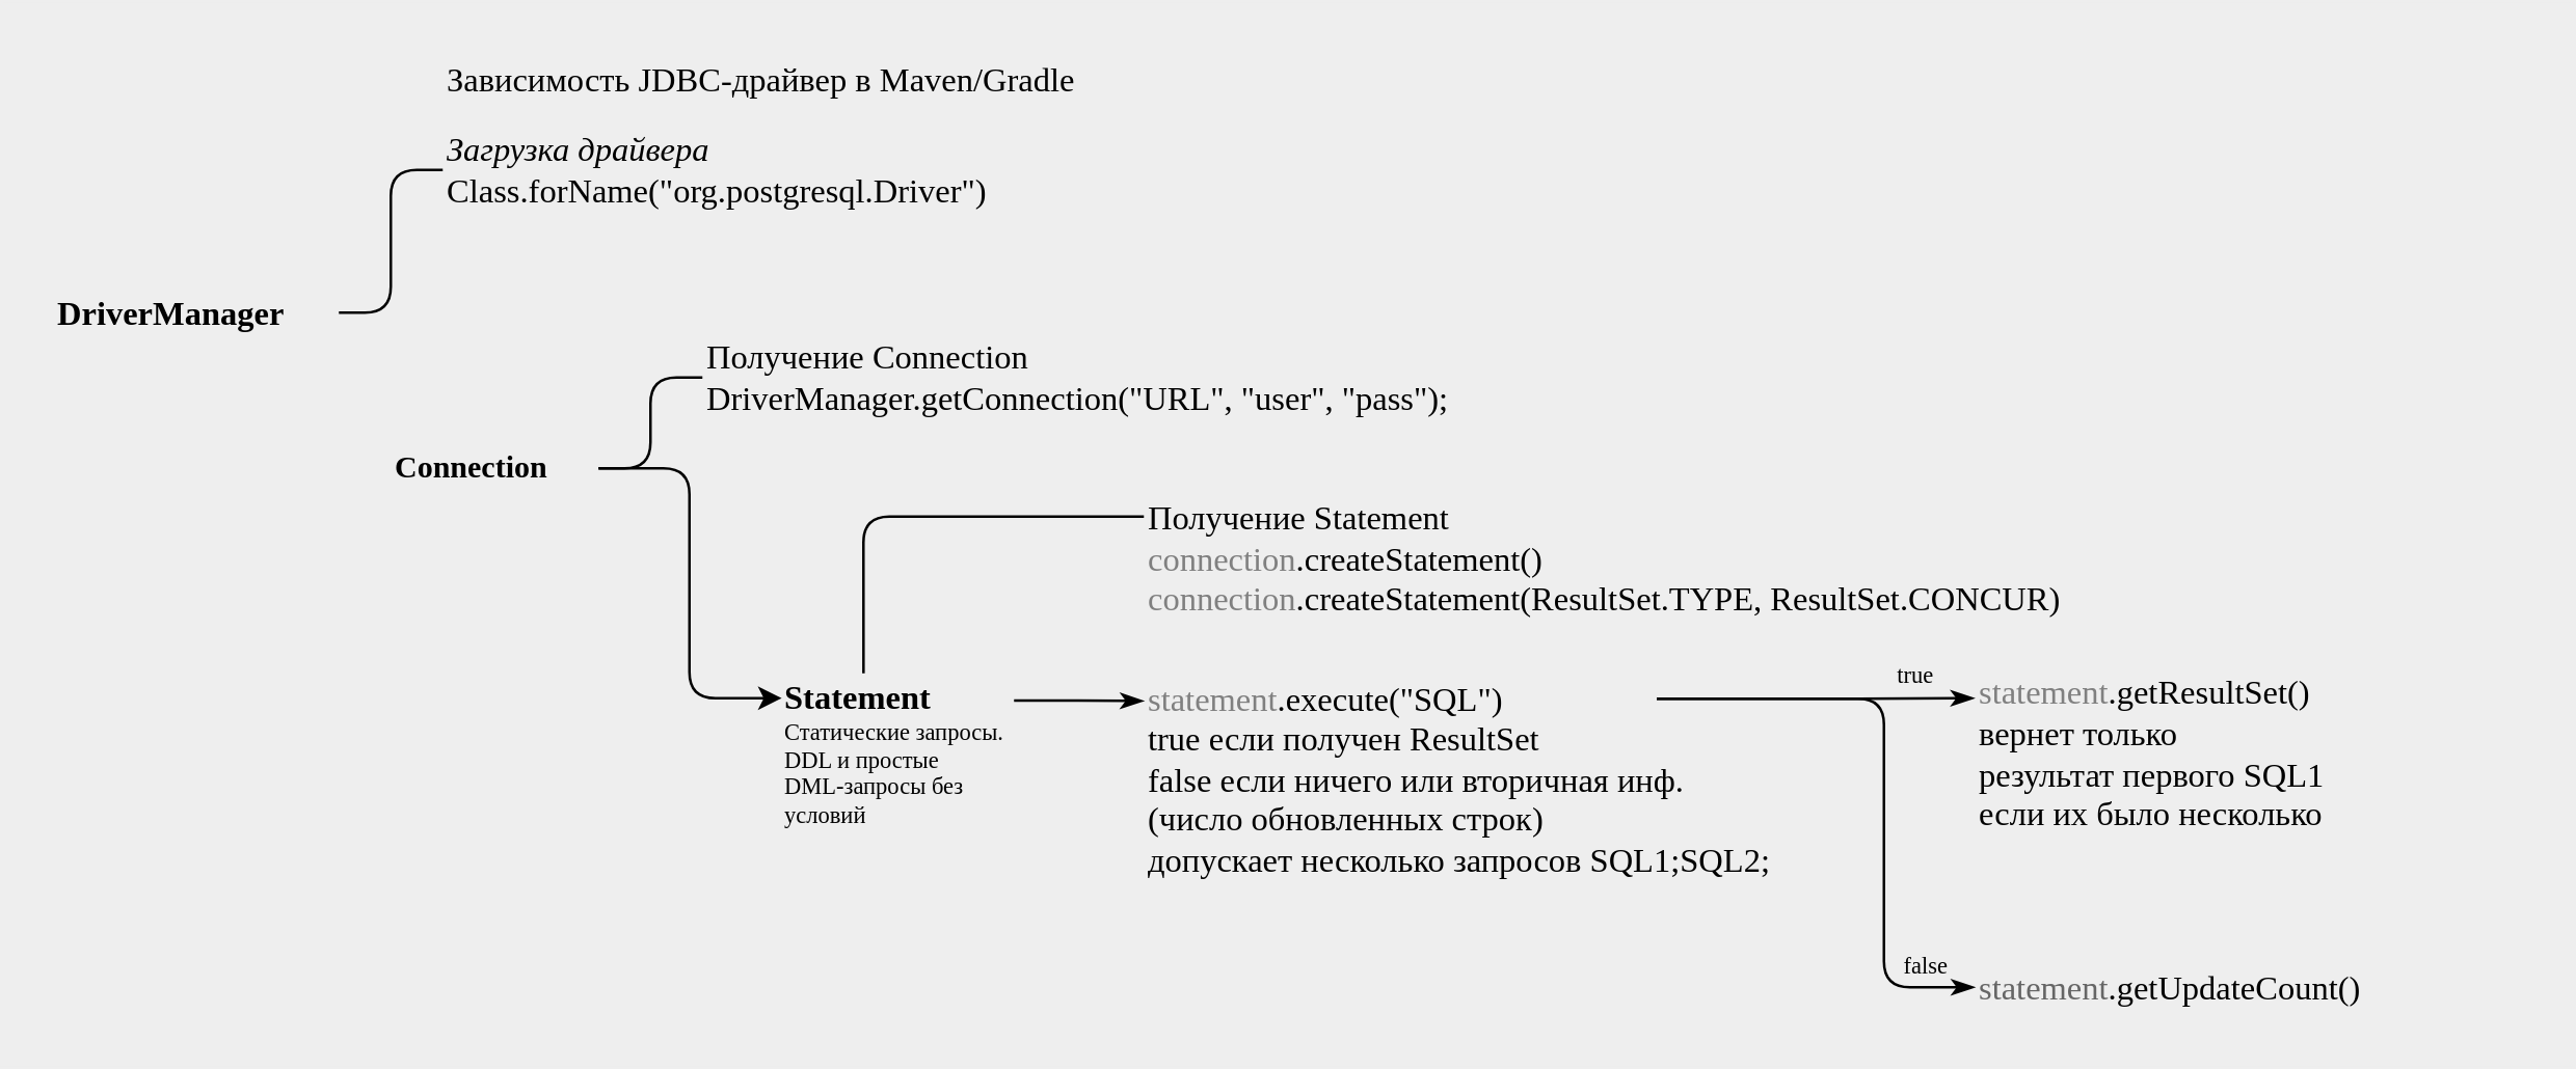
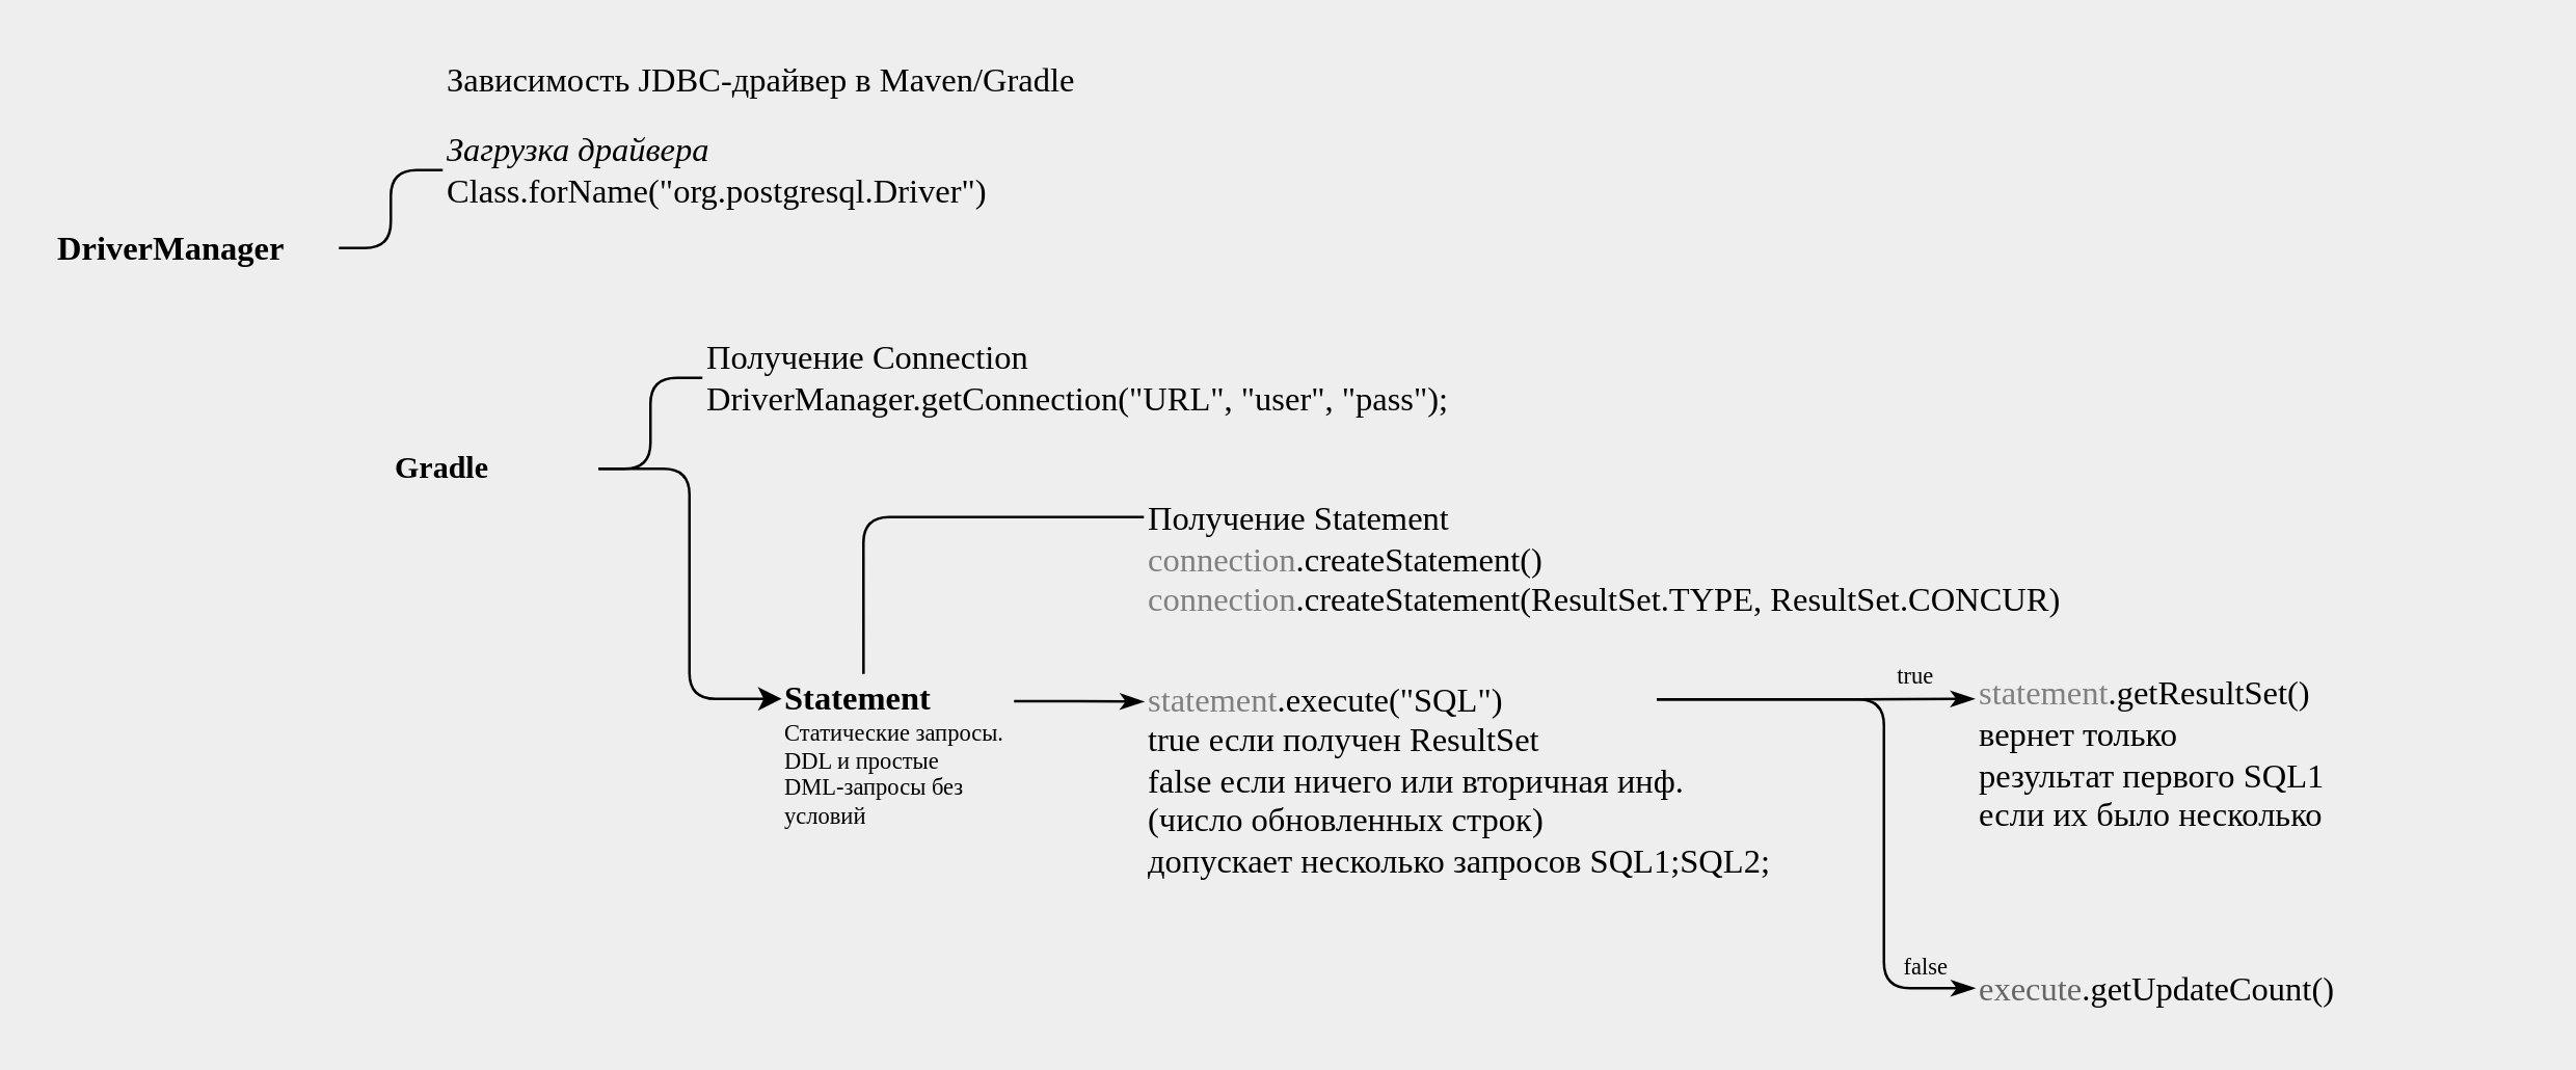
  <mxCell id="0" />
  <mxCell id="1" parent="0" />
  <mxCell id="2" style="edgeStyle=orthogonalEdgeStyle;rounded=1;orthogonalLoop=1;jettySize=auto;html=1;entryX=0;entryY=0.5;entryDx=0;entryDy=0;fontSize=13;fontFamily=JetBrains Mono;fontSource=https%3A%2F%2Ffonts.googleapis.com%2Fcss%3Ffamily%3DJetBrains%2BMono;endArrow=none;endFill=0;curved=0;" edge="1" parent="1" source="3" target="5"><mxGeometry relative="1" as="geometry" /></mxCell>
- <mxCell id="3" value="&lt;span style=&quot;font-size: 13px;&quot;&gt;&lt;/span&gt;&lt;div style=&quot;font-size: 13px;&quot;&gt;&lt;div style=&quot;font-size: 13px;&quot;&gt;&lt;div style=&quot;font-size: 13px;&quot;&gt; DriverManager&lt;/div&gt;&lt;/div&gt;&lt;/div&gt;" style="text;whiteSpace=wrap;html=1;align=left;verticalAlign=middle;fontStyle=1;labelBackgroundColor=none;fontFamily=JetBrains Mono;fontSource=https%3A%2F%2Ffonts.googleapis.com%2Fcss%3Ffamily%3DJetBrains%2BMono;fontSize=13;" vertex="1" parent="1"><mxGeometry x="20" y="110" width="110" height="20" as="geometry" /></mxCell>
+ <mxCell id="3" value="&lt;span style=&quot;font-size: 13px;&quot;&gt;&lt;/span&gt;&lt;div style=&quot;font-size: 13px;&quot;&gt;&lt;div style=&quot;font-size: 13px;&quot;&gt;&lt;div style=&quot;font-size: 13px;&quot;&gt; DriverManager&lt;/div&gt;&lt;/div&gt;&lt;/div&gt;" style="text;whiteSpace=wrap;html=1;align=left;verticalAlign=middle;fontStyle=1;labelBackgroundColor=none;fontFamily=JetBrains Mono;fontSource=https%3A%2F%2Ffonts.googleapis.com%2Fcss%3Ffamily%3DJetBrains%2BMono;fontSize=13;" vertex="1" parent="1"><mxGeometry x="20" y="85" width="110" height="20" as="geometry" /></mxCell>
  <mxCell id="4" value="&lt;span style=&quot;font-size: 13px;&quot;&gt;&lt;/span&gt;&lt;div style=&quot;font-size: 13px;&quot;&gt;&lt;div style=&quot;font-size: 13px;&quot;&gt;&lt;div style=&quot;font-size: 13px;&quot;&gt; Зависимость JDBC-драйвер в Maven/Gradle&lt;/div&gt;&lt;/div&gt;&lt;/div&gt;" style="text;whiteSpace=wrap;html=1;verticalAlign=middle;fontFamily=JetBrains Mono;fontSource=https%3A%2F%2Ffonts.googleapis.com%2Fcss%3Ffamily%3DJetBrains%2BMono;fontSize=13;" vertex="1" parent="1"><mxGeometry x="170" width="310" height="20" as="geometry" y="20" /></mxCell>
  <mxCell id="5" value="&lt;span style=&quot;font-size: 13px;&quot;&gt;&lt;/span&gt;&lt;div style=&quot;font-size: 13px;&quot;&gt;&lt;div style=&quot;font-size: 13px;&quot;&gt;&lt;div style=&quot;font-size: 13px;&quot;&gt; &lt;i&gt;Загрузка драйвера&lt;/i&gt;&lt;/div&gt;&lt;div style=&quot;font-size: 13px;&quot;&gt; Class.forName(&quot;org.postgresql.Driver&quot;)&lt;/div&gt;&lt;/div&gt;&lt;/div&gt;" style="text;whiteSpace=wrap;html=1;verticalAlign=middle;fontSize=13;fontFamily=JetBrains Mono;fontSource=https%3A%2F%2Ffonts.googleapis.com%2Fcss%3Ffamily%3DJetBrains%2BMono;" vertex="1" parent="1"><mxGeometry x="170" y="50" width="310" height="30" as="geometry" /></mxCell>
  <mxCell id="6" style="edgeStyle=orthogonalEdgeStyle;rounded=1;orthogonalLoop=1;jettySize=auto;html=1;entryX=0;entryY=0.5;entryDx=0;entryDy=0;fontFamily=JetBrains Mono;fontSource=https%3A%2F%2Ffonts.googleapis.com%2Fcss%3Ffamily%3DJetBrains%2BMono;endArrow=none;endFill=0;curved=0;" edge="1" parent="1" source="7" target="8"><mxGeometry relative="1" as="geometry" /></mxCell>
- <mxCell id="7" value="&lt;span&gt;&lt;/span&gt;&lt;div&gt;&lt;div&gt;&lt;div&gt;&lt;strong&gt; Connection&lt;/strong&gt;&lt;/div&gt;&lt;/div&gt;&lt;/div&gt;" style="text;whiteSpace=wrap;html=1;verticalAlign=middle;fontFamily=JetBrains Mono;fontSource=https%3A%2F%2Ffonts.googleapis.com%2Fcss%3Ffamily%3DJetBrains%2BMono;" vertex="1" parent="1"><mxGeometry x="150" y="170" width="80" height="20" as="geometry" /></mxCell>
+ <mxCell id="7" value="&lt;span&gt;&lt;/span&gt;&lt;div&gt;&lt;div&gt;&lt;div&gt;&lt;strong&gt; Gradle&lt;/strong&gt;&lt;/div&gt;&lt;/div&gt;&lt;/div&gt;" style="text;whiteSpace=wrap;html=1;verticalAlign=middle;fontFamily=JetBrains Mono;fontSource=https%3A%2F%2Ffonts.googleapis.com%2Fcss%3Ffamily%3DJetBrains%2BMono;" vertex="1" parent="1"><mxGeometry x="150" y="170" width="80" height="20" as="geometry" /></mxCell>
  <mxCell id="8" value="&lt;span style=&quot;font-size: 13px;&quot;&gt;&lt;/span&gt;&lt;div style=&quot;font-size: 13px;&quot;&gt;&lt;div style=&quot;font-size: 13px;&quot;&gt;&lt;div style=&quot;font-size: 13px;&quot;&gt; &lt;font face=&quot;OpenSans&quot;&gt;Получение&lt;/font&gt; Connection&lt;/div&gt;&lt;div style=&quot;font-size: 13px;&quot;&gt; DriverManager.getConnection(&quot;URL&quot;, &quot;user&quot;, &quot;pass&quot;);&lt;/div&gt;&lt;/div&gt;&lt;/div&gt;" style="text;whiteSpace=wrap;html=1;align=left;verticalAlign=middle;fontSize=13;fontFamily=JetBrains Mono;fontSource=https%3A%2F%2Ffonts.googleapis.com%2Fcss%3Ffamily%3DJetBrains%2BMono;" vertex="1" parent="1"><mxGeometry x="270" y="130" width="400" height="30" as="geometry" /></mxCell>
  <mxCell id="9" value="&lt;font style=&quot;font-size: 13px;&quot; data-font-src=&quot;https://fonts.googleapis.com/css?family=JetBrains+Mono&quot;&gt;&lt;span style=&quot;font-size: 13px;&quot;&gt;&lt;/span&gt;&lt;/font&gt;&lt;div style=&quot;font-size: 13px;&quot;&gt;&lt;div style=&quot;font-size: 13px;&quot;&gt;&lt;div style=&quot;font-size: 13px;&quot;&gt;&lt;font style=&quot;font-size: 13px;&quot;&gt;&lt;strong style=&quot;font-size: 13px;&quot;&gt; &lt;/strong&gt;&lt;b&gt;&lt;span style=&quot;font-size: 13px;&quot;&gt;Statement&lt;/span&gt;&lt;span style=&quot;font-size: 13px;&quot;&gt;&lt;/span&gt;&lt;/b&gt;&lt;/font&gt;&lt;div style=&quot;font-size: 9px;&quot;&gt;&lt;div style=&quot;&quot;&gt;&lt;div style=&quot;&quot;&gt;&lt;font style=&quot;font-size: 9px;&quot;&gt; &lt;font style=&quot;font-size: 9px;&quot; face=&quot;OpenSans&quot;&gt;Статические запросы.&lt;/font&gt;&lt;/font&gt;&lt;/div&gt;&lt;div style=&quot;&quot;&gt;&lt;font face=&quot;hjjGwZYo124i-z6XPjBW&quot; style=&quot;font-size: 9px;&quot;&gt; DDL и простые&lt;/font&gt;&lt;/div&gt;&lt;div style=&quot;&quot;&gt;&lt;font face=&quot;hjjGwZYo124i-z6XPjBW&quot; style=&quot;font-size: 9px;&quot;&gt; DML-запросы без условий&lt;/font&gt;&lt;/div&gt;&lt;/div&gt;&lt;/div&gt;&lt;/div&gt;&lt;/div&gt;&lt;/div&gt;" style="text;whiteSpace=wrap;html=1;fontFamily=JetBrains Mono;fontSource=https%3A%2F%2Ffonts.googleapis.com%2Fcss%3Ffamily%3DJetBrains%2BMono;fontSize=13;verticalAlign=middle;" vertex="1" parent="1"><mxGeometry x="300" y="260" width="90" height="60" as="geometry" /></mxCell>
  <mxCell id="10" style="edgeStyle=orthogonalEdgeStyle;rounded=1;orthogonalLoop=1;jettySize=auto;html=1;entryX=0.006;entryY=0.143;entryDx=0;entryDy=0;entryPerimeter=0;curved=0;" edge="1" parent="1" source="7" target="9"><mxGeometry relative="1" as="geometry" /></mxCell>
  <mxCell id="11" value="&lt;span style=&quot;font-size: 13px;&quot;&gt;&lt;/span&gt;&lt;div style=&quot;font-size: 13px;&quot;&gt;&lt;div style=&quot;font-size: 13px;&quot;&gt;&lt;div style=&quot;font-size: 13px;&quot;&gt; Получение Statement&lt;/div&gt;&lt;div style=&quot;font-size: 13px;&quot;&gt; &lt;span style=&quot;color: rgb(128, 128, 128); font-size: 13px;&quot;&gt;connection&lt;/span&gt;.createStatement()&lt;/div&gt;&lt;div style=&quot;font-size: 13px;&quot;&gt; &lt;span style=&quot;color: rgb(128, 128, 128); font-size: 13px;&quot;&gt;connection&lt;/span&gt;.createStatement(ResultSet.TYPE, ResultSet.CONCUR)&lt;/div&gt;&lt;/div&gt;&lt;/div&gt;" style="text;whiteSpace=wrap;html=1;fontFamily=JetBrains Mono;fontSource=https%3A%2F%2Ffonts.googleapis.com%2Fcss%3Ffamily%3DJetBrains%2BMono;verticalAlign=middle;fontSize=13;imageAspect=1;portConstraintRotation=0;" vertex="1" parent="1"><mxGeometry x="440" y="190" width="470" height="50" as="geometry" /></mxCell>
  <mxCell id="12" style="edgeStyle=orthogonalEdgeStyle;rounded=1;orthogonalLoop=1;jettySize=auto;html=1;entryX=0.356;entryY=-0.016;entryDx=0;entryDy=0;entryPerimeter=0;curved=0;endArrow=none;endFill=0;endSize=6;strokeWidth=1;exitX=0;exitY=0.172;exitDx=0;exitDy=0;exitPerimeter=0;" edge="1" parent="1" source="11" target="9"><mxGeometry relative="1" as="geometry" /></mxCell>
  <mxCell id="13" style="edgeStyle=orthogonalEdgeStyle;rounded=1;orthogonalLoop=1;jettySize=auto;html=1;entryX=0;entryY=0.5;entryDx=0;entryDy=0;fontFamily=JetBrains Mono;fontSource=https%3A%2F%2Ffonts.googleapis.com%2Fcss%3Ffamily%3DJetBrains%2BMono;fontSize=13;fontColor=default;exitX=0.79;exitY=0.11;exitDx=0;exitDy=0;exitPerimeter=0;curved=0;endArrow=classicThin;endFill=1;" edge="1" parent="1" source="15" target="18"><mxGeometry relative="1" as="geometry" /></mxCell>
  <mxCell id="14" value="false" style="edgeLabel;html=1;align=center;verticalAlign=middle;resizable=0;points=[];fontFamily=JetBrains Mono;fontSource=https%3A%2F%2Ffonts.googleapis.com%2Fcss%3Ffamily%3DJetBrains%2BMono;fontSize=9;fontColor=default;fillColor=none;gradientColor=none;labelBackgroundColor=none;" vertex="1" connectable="0" parent="13"><mxGeometry x="0.74" y="-1" relative="1" as="geometry"><mxPoint x="11" y="-10" as="offset" /></mxGeometry></mxCell>
  <mxCell id="15" value="&lt;p style=&quot;line-height: 100%;&quot;&gt;&lt;span&gt;&lt;/span&gt;&lt;/p&gt;&lt;div&gt;&lt;div&gt;&lt;div&gt; &lt;span style=&quot;color:rgb(128,128,128)&quot;&gt;statement&lt;/span&gt;.execute(&quot;SQL&quot;)&lt;/div&gt;&lt;/div&gt;&lt;/div&gt;&lt;div&gt;&lt;div&gt;&lt;div&gt;&lt;em&gt;  &lt;/em&gt;&lt;font face=&quot;OpenSans&quot;&gt;true если получен ResultSet&lt;/font&gt;&lt;/div&gt;&lt;div&gt;&lt;font face=&quot;fOFfXReioEMgN6vqh9XM&quot;&gt;  false если ничего или вторичная инф.&lt;/font&gt;&lt;/div&gt;&lt;div&gt;&lt;font face=&quot;fOFfXReioEMgN6vqh9XM&quot;&gt;  (число обновленных строк)&lt;/font&gt;&lt;/div&gt;&lt;div&gt;&lt;font face=&quot;fOFfXReioEMgN6vqh9XM&quot;&gt; допускает несколько запросов SQL1;SQL2;&lt;/font&gt;&lt;/div&gt;&lt;/div&gt;&lt;/div&gt;&lt;p&gt;&lt;/p&gt;" style="text;whiteSpace=wrap;html=1;fontFamily=JetBrains Mono;fontSource=https%3A%2F%2Ffonts.googleapis.com%2Fcss%3Ffamily%3DJetBrains%2BMono;fontSize=13;fontColor=default;verticalAlign=middle;rounded=0;arcSize=17;points=[[0,0,0,0,0],[0,0.25,0,0,0],[0,0.5,0,0,0],[0,0.75,0,0,0],[0,1,0,0,0],[0.25,0,0,0,0],[0.25,1,0,0,0],[0.5,0,0,0,0],[0.5,1,0,0,0],[0.75,0,0,0,0],[0.75,1,0,0,0],[0.79,0.11,0,0,0],[1,0,0,0,0],[1,0.25,0,0,0],[1,0.5,0,0,0],[1,0.75,0,0,0],[1,1,0,0,0]];" vertex="1" parent="1"><mxGeometry x="440" y="260" width="250" height="80" as="geometry" /></mxCell>
  <mxCell id="16" style="edgeStyle=orthogonalEdgeStyle;rounded=0;orthogonalLoop=1;jettySize=auto;html=1;entryX=0;entryY=0.121;entryDx=0;entryDy=0;entryPerimeter=0;fontFamily=JetBrains Mono;fontSource=https%3A%2F%2Ffonts.googleapis.com%2Fcss%3Ffamily%3DJetBrains%2BMono;fontSize=13;fontColor=default;exitX=1;exitY=0.158;exitDx=0;exitDy=0;exitPerimeter=0;endArrow=classicThin;endFill=1;" edge="1" parent="1" source="9" target="15"><mxGeometry relative="1" as="geometry" /></mxCell>
  <mxCell id="17" value="&lt;span&gt;&lt;/span&gt;&lt;div&gt;&lt;div&gt;&lt;div&gt; &lt;span style=&quot;color:rgb(128,128,128)&quot;&gt;statement&lt;/span&gt;.getResultSet()&lt;/div&gt;&lt;div&gt;&lt;font face=&quot;OpenSans&quot;&gt;вернет только &lt;/font&gt;&lt;div&gt;&lt;font face=&quot;brUxPEJ55HiXob3kiLhB&quot;&gt; результат первого SQL1&lt;/font&gt;&lt;/div&gt;&lt;div&gt;&lt;font face=&quot;brUxPEJ55HiXob3kiLhB&quot;&gt; если их было несколько&lt;/font&gt;&lt;/div&gt;&lt;/div&gt;&lt;/div&gt;&lt;/div&gt;" style="text;whiteSpace=wrap;html=1;fontFamily=JetBrains Mono;fontSource=https%3A%2F%2Ffonts.googleapis.com%2Fcss%3Ffamily%3DJetBrains%2BMono;fontSize=13;fontColor=default;verticalAlign=middle;" vertex="1" parent="1"><mxGeometry x="760" y="260" width="190" height="60" as="geometry" /></mxCell>
- <mxCell id="18" value="&lt;div&gt;&lt;div&gt;&lt;div&gt; &lt;font color=&quot;#666666&quot;&gt;statement&lt;/font&gt;.getUpdateCount()&lt;/div&gt;&lt;/div&gt;&lt;/div&gt;" style="text;whiteSpace=wrap;html=1;fontFamily=JetBrains Mono;fontSource=https%3A%2F%2Ffonts.googleapis.com%2Fcss%3Ffamily%3DJetBrains%2BMono;fontSize=13;fontColor=default;verticalAlign=middle;" vertex="1" parent="1"><mxGeometry x="760" y="370" width="210" height="20" as="geometry" /></mxCell>
+ <mxCell id="18" value="&lt;div&gt;&lt;div&gt;&lt;div&gt; &lt;font color=&quot;#666666&quot;&gt;execute&lt;/font&gt;.getUpdateCount()&lt;/div&gt;&lt;/div&gt;&lt;/div&gt;" style="text;whiteSpace=wrap;html=1;fontFamily=JetBrains Mono;fontSource=https%3A%2F%2Ffonts.googleapis.com%2Fcss%3Ffamily%3DJetBrains%2BMono;fontSize=13;fontColor=default;verticalAlign=middle;" vertex="1" parent="1"><mxGeometry x="760" y="370" width="210" height="20" as="geometry" /></mxCell>
  <mxCell id="19" style="edgeStyle=orthogonalEdgeStyle;rounded=1;orthogonalLoop=1;jettySize=auto;html=1;entryX=-0.001;entryY=0.143;entryDx=0;entryDy=0;entryPerimeter=0;fontFamily=JetBrains Mono;fontSource=https%3A%2F%2Ffonts.googleapis.com%2Fcss%3Ffamily%3DJetBrains%2BMono;fontSize=13;fontColor=default;exitX=0.79;exitY=0.11;exitDx=0;exitDy=0;exitPerimeter=0;curved=0;endArrow=classicThin;endFill=1;" edge="1" parent="1" source="15" target="17"><mxGeometry relative="1" as="geometry" /></mxCell>
  <mxCell id="20" value="true" style="edgeLabel;html=1;align=center;verticalAlign=middle;resizable=0;points=[];fontFamily=JetBrains Mono;fontSource=https%3A%2F%2Ffonts.googleapis.com%2Fcss%3Ffamily%3DJetBrains%2BMono;fontSize=9;fontColor=default;fillColor=none;gradientColor=none;labelBackgroundColor=none;" vertex="1" connectable="0" parent="19"><mxGeometry x="0.667" y="-3" relative="1" as="geometry"><mxPoint x="-3" y="-12" as="offset" /></mxGeometry></mxCell>
